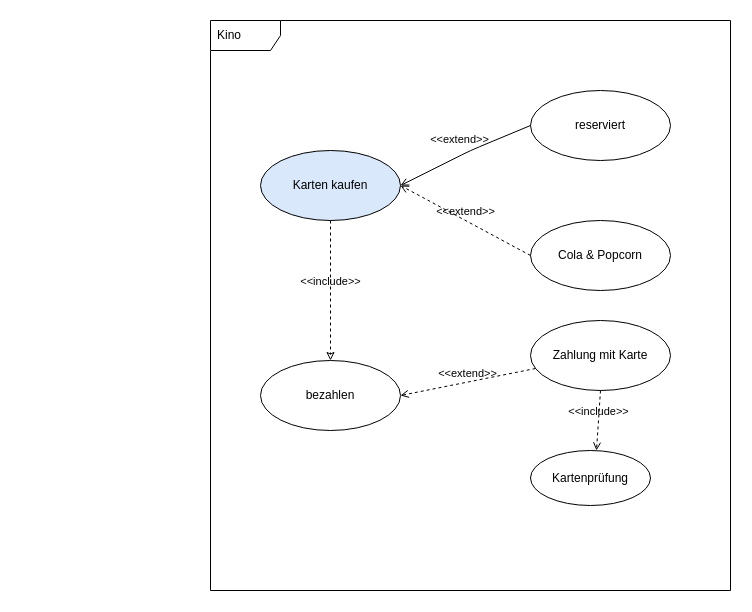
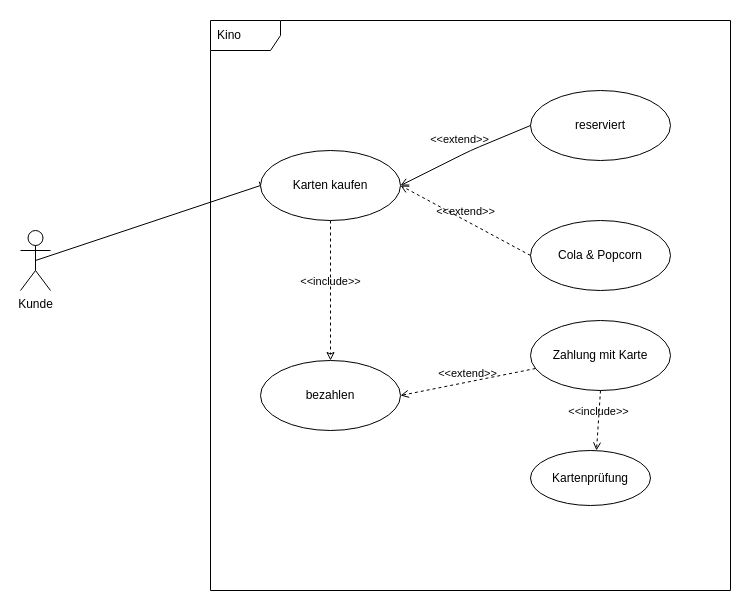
  <mxCell id="0" />
  <mxCell id="1" parent="0" />
  <mxCell id="2" value="Kino" style="shape=umlFrame;whiteSpace=wrap;html=1;width=70;height=30;boundedLbl=1;verticalAlign=middle;align=left;spacingLeft=5;" vertex="1" parent="1"><mxGeometry x="210" y="20" width="520" height="570" as="geometry" /></mxCell>
- <mxCell id="5" value="Karten kaufen" style="ellipse;whiteSpace=wrap;html=1;fillColor=#dae8fc;" vertex="1" parent="1"><mxGeometry x="260" y="150" width="140" height="70" as="geometry" /></mxCell>
+ <mxCell id="3" style="edgeStyle=none;html=1;exitX=0.5;exitY=0.5;exitDx=0;exitDy=0;exitPerimeter=0;entryX=0;entryY=0.5;entryDx=0;entryDy=0;startArrow=none;startFill=0;strokeColor=default;rounded=1;endArrow=baseDash;endFill=0;" edge="1" parent="1" source="4" target="5"><mxGeometry relative="1" as="geometry" /></mxCell>
+ <mxCell id="4" value="Kunde&lt;br&gt;" style="shape=umlActor;verticalLabelPosition=bottom;verticalAlign=top;html=1;" vertex="1" parent="1"><mxGeometry x="20" y="230" width="30" height="60" as="geometry" /></mxCell>
+ <mxCell id="5" value="Karten kaufen" style="ellipse;whiteSpace=wrap;html=1;" vertex="1" parent="1"><mxGeometry x="260" y="150" width="140" height="70" as="geometry" /></mxCell>
  <mxCell id="6" value="bezahlen&lt;br&gt;" style="ellipse;whiteSpace=wrap;html=1;" vertex="1" parent="1"><mxGeometry x="260" y="360" width="140" height="70" as="geometry" /></mxCell>
  <mxCell id="7" value="reserviert" style="ellipse;whiteSpace=wrap;html=1;" vertex="1" parent="1"><mxGeometry x="530" y="90" width="140" height="70" as="geometry" /></mxCell>
  <mxCell id="8" value="Cola &amp;amp; Popcorn" style="ellipse;whiteSpace=wrap;html=1;" vertex="1" parent="1"><mxGeometry x="530" y="220" width="140" height="70" as="geometry" /></mxCell>
  <mxCell id="9" value="Zahlung mit Karte" style="ellipse;whiteSpace=wrap;html=1;" vertex="1" parent="1"><mxGeometry x="530" y="320" width="140" height="70" as="geometry" /></mxCell>
  <mxCell id="10" value="Kartenprüfung" style="ellipse;whiteSpace=wrap;html=1;" vertex="1" parent="1"><mxGeometry x="530" y="450" width="120" height="55" as="geometry" /></mxCell>
  <mxCell id="11" value="&amp;lt;&amp;lt;include&amp;gt;&amp;gt;" style="html=1;verticalAlign=bottom;labelBackgroundColor=none;endArrow=classic;endFill=0;dashed=1;exitX=0.5;exitY=1;exitDx=0;exitDy=0;" edge="1" parent="1" source="5" target="6"><mxGeometry width="160" relative="1" as="geometry"><mxPoint x="320" y="220" as="sourcePoint" /><mxPoint x="480" y="220" as="targetPoint" /></mxGeometry></mxCell>
  <mxCell id="12" value="&amp;lt;&amp;lt;extend&amp;gt;&amp;gt;" style="html=1;verticalAlign=bottom;labelBackgroundColor=none;endArrow=open;endFill=0;dashed=0;exitX=0;exitY=0.5;exitDx=0;exitDy=0;entryX=1;entryY=0.5;entryDx=0;entryDy=0;jumpStyle=arc;" edge="1" parent="1" source="7" target="5"><mxGeometry x="0.034" y="-7" width="160" relative="1" as="geometry"><mxPoint x="430" y="190" as="sourcePoint" /><mxPoint x="590" y="190" as="targetPoint" /><Array as="points"><mxPoint x="470" y="150" /></Array><mxPoint as="offset" /></mxGeometry></mxCell>
  <mxCell id="13" value="&amp;lt;&amp;lt;extend&amp;gt;&amp;gt;" style="html=1;verticalAlign=bottom;labelBackgroundColor=none;endArrow=open;endFill=0;dashed=1;exitX=0;exitY=0.5;exitDx=0;exitDy=0;entryX=1;entryY=0.5;entryDx=0;entryDy=0;" edge="1" parent="1" source="8" target="5"><mxGeometry width="160" relative="1" as="geometry"><mxPoint x="540" y="135" as="sourcePoint" /><mxPoint x="410" y="195" as="targetPoint" /><Array as="points" /></mxGeometry></mxCell>
  <mxCell id="14" value="&amp;lt;&amp;lt;extend&amp;gt;&amp;gt;" style="html=1;verticalAlign=bottom;labelBackgroundColor=none;endArrow=open;endFill=0;dashed=1;entryX=1;entryY=0.5;entryDx=0;entryDy=0;" edge="1" parent="1" source="9" target="6"><mxGeometry width="160" relative="1" as="geometry"><mxPoint x="540" y="265" as="sourcePoint" /><mxPoint x="410" y="195" as="targetPoint" /><Array as="points" /></mxGeometry></mxCell>
  <mxCell id="15" value="&amp;lt;&amp;lt;include&amp;gt;&amp;gt;" style="html=1;verticalAlign=bottom;labelBackgroundColor=none;endArrow=open;endFill=0;dashed=1;entryX=0.55;entryY=0;entryDx=0;entryDy=0;entryPerimeter=0;exitX=0.5;exitY=1;exitDx=0;exitDy=0;" edge="1" parent="1" source="9" target="10"><mxGeometry width="160" relative="1" as="geometry"><mxPoint x="470" y="340" as="sourcePoint" /><mxPoint x="630" y="340" as="targetPoint" /></mxGeometry></mxCell>
